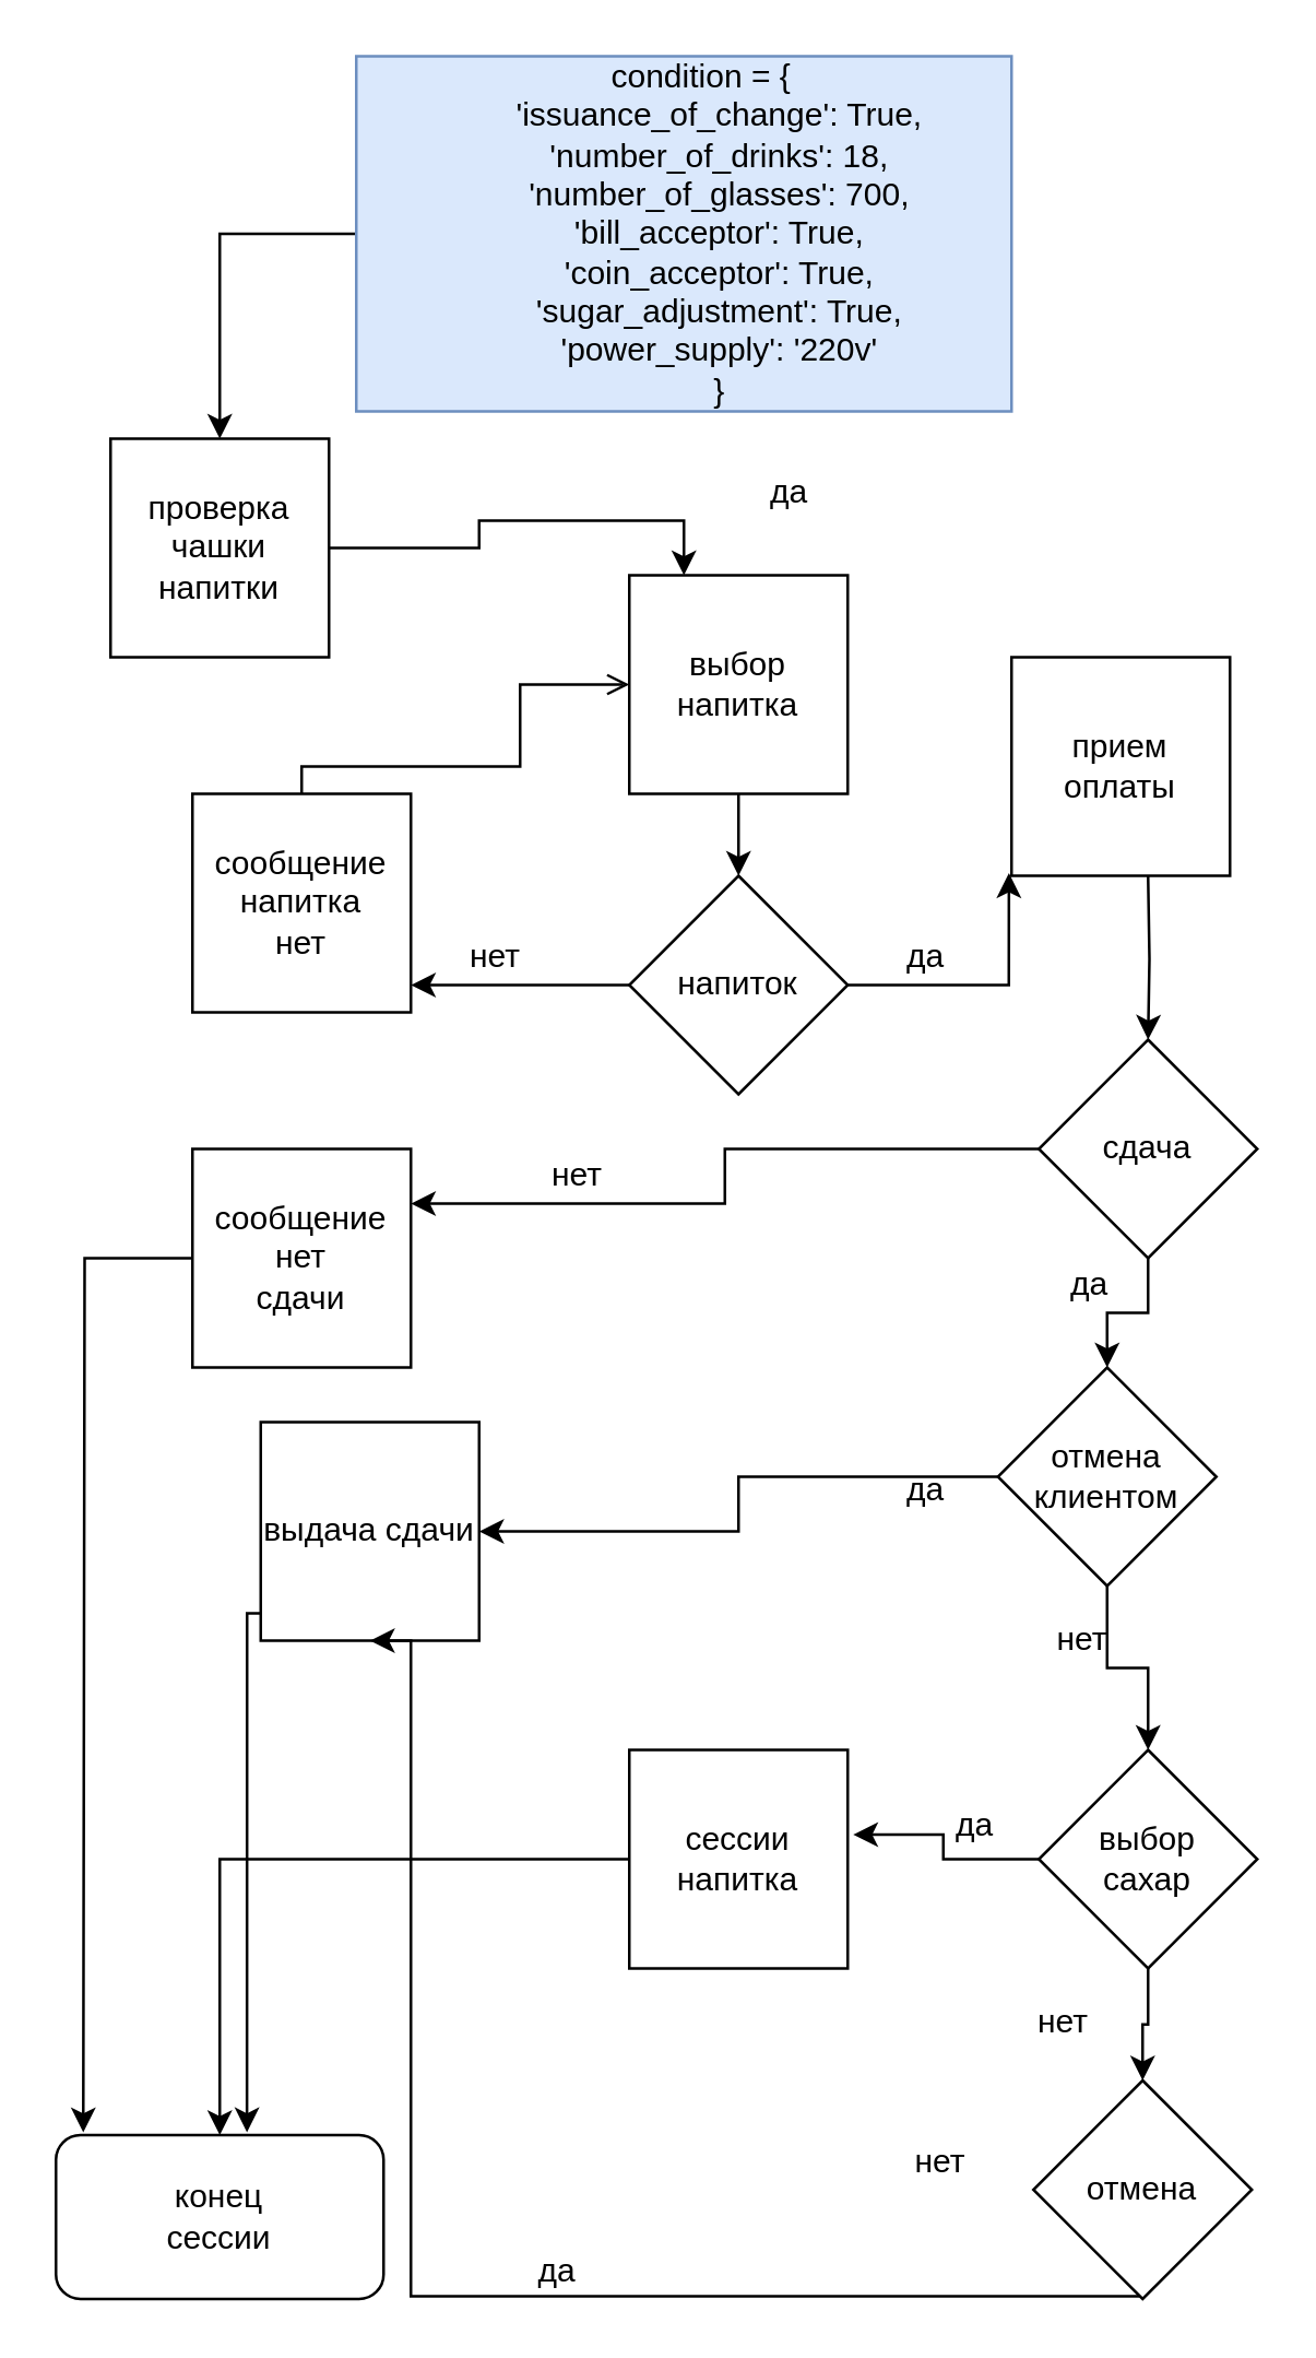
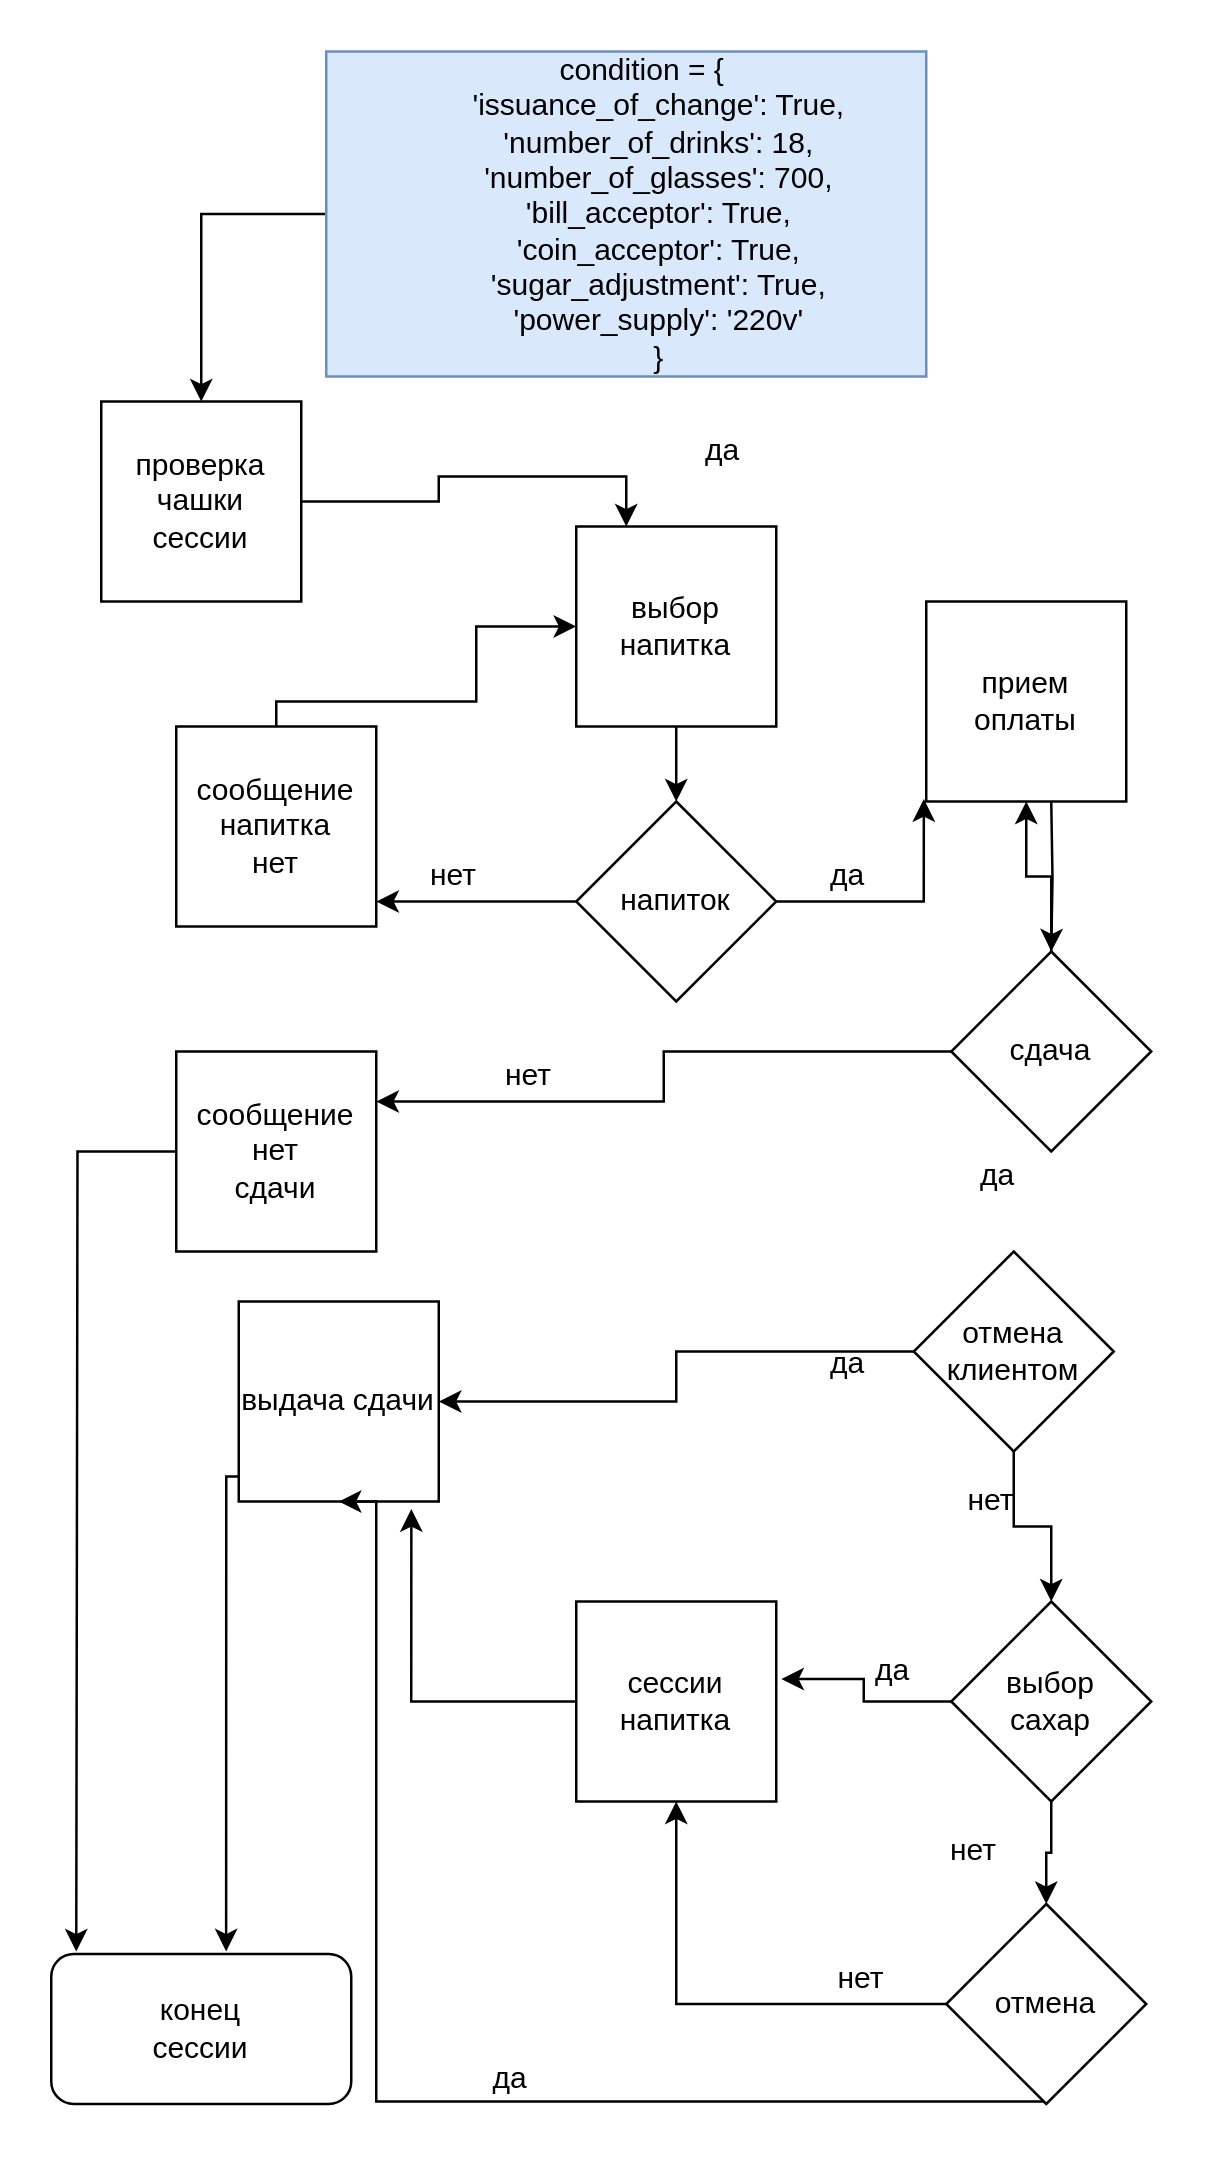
  <mxCell id="0" />
  <mxCell id="1" parent="0" />
  <mxCell id="2" value="" style="edgeStyle=orthogonalEdgeStyle;rounded=0;orthogonalLoop=1;jettySize=auto;html=1;align=center;" edge="1" parent="1" source="3" target="43"><mxGeometry relative="1" as="geometry" /></mxCell>
  <mxCell id="3" value="&amp;nbsp;&amp;nbsp;&amp;nbsp; condition = {&lt;br&gt;&amp;nbsp;&amp;nbsp;&amp;nbsp;&amp;nbsp;&amp;nbsp;&amp;nbsp;&amp;nbsp; 'issuance_of_change': True,&lt;br&gt;&amp;nbsp;&amp;nbsp;&amp;nbsp;&amp;nbsp;&amp;nbsp;&amp;nbsp;&amp;nbsp; 'number_of_drinks': 18,&lt;br&gt;&amp;nbsp;&amp;nbsp;&amp;nbsp;&amp;nbsp;&amp;nbsp;&amp;nbsp;&amp;nbsp; 'number_of_glasses': 700,&lt;br&gt;&amp;nbsp;&amp;nbsp;&amp;nbsp;&amp;nbsp;&amp;nbsp;&amp;nbsp;&amp;nbsp; 'bill_acceptor': True,&lt;br&gt;&amp;nbsp;&amp;nbsp;&amp;nbsp;&amp;nbsp;&amp;nbsp;&amp;nbsp;&amp;nbsp; 'coin_acceptor': True,&lt;br&gt;&amp;nbsp;&amp;nbsp;&amp;nbsp;&amp;nbsp;&amp;nbsp;&amp;nbsp;&amp;nbsp; 'sugar_adjustment': True,&lt;br&gt;&amp;nbsp;&amp;nbsp;&amp;nbsp;&amp;nbsp;&amp;nbsp;&amp;nbsp;&amp;nbsp; 'power_supply': '220v'&lt;br&gt;&amp;nbsp;&amp;nbsp;&amp;nbsp;&amp;nbsp;&amp;nbsp;&amp;nbsp;&amp;nbsp; }" style="rounded=0;whiteSpace=wrap;html=1;fillColor=#dae8fc;strokeColor=#6c8ebf;" vertex="1" parent="1"><mxGeometry x="130" y="20" width="240" height="130" as="geometry" /></mxCell>
  <mxCell id="4" value="" style="edgeStyle=orthogonalEdgeStyle;rounded=0;orthogonalLoop=1;jettySize=auto;html=1;align=center;" edge="1" parent="1" source="5"><mxGeometry relative="1" as="geometry"><mxPoint x="270" y="320" as="targetPoint" /></mxGeometry></mxCell>
  <mxCell id="5" value="выбор напитка" style="whiteSpace=wrap;html=1;aspect=fixed;" vertex="1" parent="1"><mxGeometry x="230" y="210" width="80" height="80" as="geometry" /></mxCell>
- <mxCell id="6" value="" style="edgeStyle=orthogonalEdgeStyle;rounded=0;orthogonalLoop=1;jettySize=auto;html=1;align=center;entryX=0;entryY=0.5;entryDx=0;entryDy=0;endArrow=open;" edge="1" parent="1" source="7" target="5"><mxGeometry relative="1" as="geometry"><mxPoint x="150" y="250" as="targetPoint" /><Array as="points"><mxPoint x="110" y="280" /><mxPoint x="190" y="280" /><mxPoint x="190" y="250" /></Array></mxGeometry></mxCell>
+ <mxCell id="6" value="" style="edgeStyle=orthogonalEdgeStyle;rounded=0;orthogonalLoop=1;jettySize=auto;html=1;align=center;entryX=0;entryY=0.5;entryDx=0;entryDy=0;" edge="1" parent="1" source="7" target="5"><mxGeometry relative="1" as="geometry"><mxPoint x="150" y="250" as="targetPoint" /><Array as="points"><mxPoint x="110" y="280" /><mxPoint x="190" y="280" /><mxPoint x="190" y="250" /></Array></mxGeometry></mxCell>
  <mxCell id="7" value="&lt;div&gt;сообщение&lt;/div&gt;&lt;div&gt;напитка&lt;/div&gt;&lt;div&gt;нет&lt;br&gt;&lt;/div&gt;" style="whiteSpace=wrap;html=1;aspect=fixed;" vertex="1" parent="1"><mxGeometry x="70" y="290" width="80" height="80" as="geometry" /></mxCell>
  <mxCell id="8" value="" style="edgeStyle=orthogonalEdgeStyle;rounded=0;orthogonalLoop=1;jettySize=auto;html=1;align=center;" edge="1" parent="1" source="9"><mxGeometry relative="1" as="geometry"><mxPoint x="150" y="360" as="targetPoint" /></mxGeometry></mxCell>
  <mxCell id="9" value="нет" style="text;html=1;resizable=0;points=[];autosize=1;align=left;verticalAlign=top;spacingTop=-4;" vertex="1" parent="1"><mxGeometry x="240" y="350" width="40" height="20" as="geometry" /></mxCell>
  <mxCell id="10" value="" style="edgeStyle=orthogonalEdgeStyle;rounded=0;orthogonalLoop=1;jettySize=auto;html=1;align=center;entryX=-0.012;entryY=0.988;entryDx=0;entryDy=0;entryPerimeter=0;" edge="1" parent="1" source="11" target="21"><mxGeometry relative="1" as="geometry"><mxPoint x="380" y="280" as="targetPoint" /><Array as="points"><mxPoint x="369" y="360" /></Array></mxGeometry></mxCell>
  <mxCell id="11" value="напиток" style="rhombus;whiteSpace=wrap;html=1;" vertex="1" parent="1"><mxGeometry x="230" y="320" width="80" height="80" as="geometry" /></mxCell>
  <mxCell id="12" value="" style="edgeStyle=orthogonalEdgeStyle;rounded=0;orthogonalLoop=1;jettySize=auto;html=1;align=center;" edge="1" parent="1" target="15"><mxGeometry relative="1" as="geometry"><mxPoint x="420" y="320" as="sourcePoint" /></mxGeometry></mxCell>
  <mxCell id="13" value="" style="edgeStyle=orthogonalEdgeStyle;rounded=0;orthogonalLoop=1;jettySize=auto;html=1;align=center;entryX=1;entryY=0.25;entryDx=0;entryDy=0;" edge="1" parent="1" source="15" target="23"><mxGeometry relative="1" as="geometry"><mxPoint x="160" y="440" as="targetPoint" /></mxGeometry></mxCell>
- <mxCell id="14" value="" style="edgeStyle=orthogonalEdgeStyle;rounded=0;orthogonalLoop=1;jettySize=auto;html=1;align=center;" edge="1" parent="1" source="15" target="18"><mxGeometry relative="1" as="geometry" /></mxCell>
+ <mxCell id="14" value="" style="edgeStyle=orthogonalEdgeStyle;rounded=0;orthogonalLoop=1;jettySize=auto;html=1;align=center;" edge="1" parent="1" source="15" target="21"><mxGeometry relative="1" as="geometry" /></mxCell>
  <mxCell id="15" value="сдача" style="rhombus;whiteSpace=wrap;html=1;" vertex="1" parent="1"><mxGeometry x="380" y="380" width="80" height="80" as="geometry" /></mxCell>
  <mxCell id="16" value="" style="edgeStyle=orthogonalEdgeStyle;rounded=0;orthogonalLoop=1;jettySize=auto;html=1;align=center;entryX=0.5;entryY=0;entryDx=0;entryDy=0;" edge="1" parent="1" source="18" target="34"><mxGeometry relative="1" as="geometry"><mxPoint x="420" y="650" as="targetPoint" /></mxGeometry></mxCell>
  <mxCell id="17" value="" style="edgeStyle=orthogonalEdgeStyle;rounded=0;orthogonalLoop=1;jettySize=auto;html=1;align=center;entryX=1;entryY=0.5;entryDx=0;entryDy=0;" edge="1" parent="1" source="18" target="27"><mxGeometry relative="1" as="geometry"><mxPoint x="300" y="540" as="targetPoint" /></mxGeometry></mxCell>
  <mxCell id="18" value="&lt;div&gt;отмена&lt;/div&gt;&lt;div&gt;клиентом&lt;br&gt;&lt;/div&gt;" style="rhombus;whiteSpace=wrap;html=1;" vertex="1" parent="1"><mxGeometry x="365" y="500" width="80" height="80" as="geometry" /></mxCell>
  <mxCell id="19" value="да" style="text;html=1;resizable=0;points=[];autosize=1;align=left;verticalAlign=top;spacingTop=-4;" vertex="1" parent="1"><mxGeometry x="330" y="340" width="30" height="20" as="geometry" /></mxCell>
  <mxCell id="20" value="нет" style="text;html=1;resizable=0;points=[];autosize=1;align=left;verticalAlign=top;spacingTop=-4;" vertex="1" parent="1"><mxGeometry x="170" y="340" width="40" height="20" as="geometry" /></mxCell>
  <mxCell id="21" value="&lt;div&gt;прием&lt;/div&gt;&lt;div&gt;оплаты&lt;br&gt;&lt;/div&gt;" style="whiteSpace=wrap;html=1;aspect=fixed;" vertex="1" parent="1"><mxGeometry x="370" y="240" width="80" height="80" as="geometry" /></mxCell>
  <mxCell id="22" value="" style="edgeStyle=orthogonalEdgeStyle;rounded=0;orthogonalLoop=1;jettySize=auto;html=1;align=center;" edge="1" parent="1" source="23"><mxGeometry relative="1" as="geometry"><mxPoint x="30" y="780" as="targetPoint" /></mxGeometry></mxCell>
  <mxCell id="23" value="&lt;div&gt;сообщение&lt;/div&gt;&lt;div&gt;нет&lt;/div&gt;&lt;div&gt;сдачи&lt;br&gt;&lt;/div&gt;" style="whiteSpace=wrap;html=1;aspect=fixed;" vertex="1" parent="1"><mxGeometry x="70" y="420" width="80" height="80" as="geometry" /></mxCell>
  <mxCell id="24" value="&lt;div&gt;нет&lt;/div&gt;" style="text;html=1;resizable=0;points=[];autosize=1;align=left;verticalAlign=top;spacingTop=-4;" vertex="1" parent="1"><mxGeometry x="200" y="420" width="40" height="20" as="geometry" /></mxCell>
  <mxCell id="25" value="да" style="text;html=1;resizable=0;points=[];autosize=1;align=left;verticalAlign=top;spacingTop=-4;" vertex="1" parent="1"><mxGeometry x="390" y="460" width="30" height="20" as="geometry" /></mxCell>
  <mxCell id="26" style="edgeStyle=orthogonalEdgeStyle;rounded=0;orthogonalLoop=1;jettySize=auto;html=1;align=center;entryX=0.583;entryY=-0.017;entryDx=0;entryDy=0;entryPerimeter=0;" edge="1" parent="1" source="27" target="45"><mxGeometry relative="1" as="geometry"><mxPoint x="90" y="770" as="targetPoint" /><Array as="points"><mxPoint x="90" y="590" /></Array></mxGeometry></mxCell>
  <mxCell id="27" value="выдача сдачи" style="whiteSpace=wrap;html=1;aspect=fixed;" vertex="1" parent="1"><mxGeometry x="95" y="520" width="80" height="80" as="geometry" /></mxCell>
  <mxCell id="28" value="да" style="text;html=1;resizable=0;points=[];autosize=1;align=left;verticalAlign=top;spacingTop=-4;direction=south;" vertex="1" parent="1"><mxGeometry x="330" y="535" width="20" height="30" as="geometry" /></mxCell>
  <mxCell id="29" value="нет" style="text;html=1;resizable=0;points=[];autosize=1;align=left;verticalAlign=top;spacingTop=-4;" vertex="1" parent="1"><mxGeometry x="385" y="590" width="40" height="20" as="geometry" /></mxCell>
- <mxCell id="30" value="" style="edgeStyle=orthogonalEdgeStyle;rounded=0;orthogonalLoop=1;jettySize=auto;html=1;align=center;" edge="1" parent="1" source="31" target="45"><mxGeometry relative="1" as="geometry"><mxPoint x="140" y="660" as="targetPoint" /></mxGeometry></mxCell>
+ <mxCell id="30" value="" style="edgeStyle=orthogonalEdgeStyle;rounded=0;orthogonalLoop=1;jettySize=auto;html=1;align=center;entryX=0.863;entryY=1.038;entryDx=0;entryDy=0;entryPerimeter=0;" edge="1" parent="1" source="31" target="27"><mxGeometry relative="1" as="geometry"><mxPoint x="140" y="660" as="targetPoint" /></mxGeometry></mxCell>
  <mxCell id="31" value="&lt;div&gt;сессии&lt;/div&gt;&lt;div&gt;напитка&lt;br&gt;&lt;/div&gt;" style="whiteSpace=wrap;html=1;aspect=fixed;" vertex="1" parent="1"><mxGeometry x="230" y="640" width="80" height="80" as="geometry" /></mxCell>
  <mxCell id="32" style="edgeStyle=orthogonalEdgeStyle;rounded=0;orthogonalLoop=1;jettySize=auto;html=1;entryX=1.025;entryY=0.388;entryDx=0;entryDy=0;entryPerimeter=0;align=center;" edge="1" parent="1" source="34" target="31"><mxGeometry relative="1" as="geometry" /></mxCell>
  <mxCell id="33" value="" style="edgeStyle=orthogonalEdgeStyle;rounded=0;orthogonalLoop=1;jettySize=auto;html=1;align=center;" edge="1" parent="1" source="34" target="37"><mxGeometry relative="1" as="geometry" /></mxCell>
  <mxCell id="34" value="&lt;div&gt;выбор&lt;/div&gt;&lt;div&gt;сахар&lt;br&gt;&lt;/div&gt;" style="rhombus;whiteSpace=wrap;html=1;" vertex="1" parent="1"><mxGeometry x="380" y="640" width="80" height="80" as="geometry" /></mxCell>
+ <mxCell id="35" style="edgeStyle=orthogonalEdgeStyle;rounded=0;orthogonalLoop=1;jettySize=auto;html=1;entryX=0.5;entryY=1;entryDx=0;entryDy=0;align=center;" edge="1" parent="1" source="37" target="31"><mxGeometry relative="1" as="geometry" /></mxCell>
  <mxCell id="36" style="edgeStyle=orthogonalEdgeStyle;rounded=0;orthogonalLoop=1;jettySize=auto;html=1;entryX=0.5;entryY=1;entryDx=0;entryDy=0;align=center;" edge="1" parent="1" source="37" target="27"><mxGeometry relative="1" as="geometry"><Array as="points"><mxPoint x="150" y="840" /></Array></mxGeometry></mxCell>
  <mxCell id="37" value="отмена" style="rhombus;whiteSpace=wrap;html=1;" vertex="1" parent="1"><mxGeometry x="378" y="761" width="80" height="80" as="geometry" /></mxCell>
  <mxCell id="38" value="да" style="text;html=1;resizable=0;points=[];autosize=1;align=left;verticalAlign=top;spacingTop=-4;" vertex="1" parent="1"><mxGeometry x="348" y="658" width="30" height="20" as="geometry" /></mxCell>
  <mxCell id="39" value="нет" style="text;html=1;resizable=0;points=[];autosize=1;align=left;verticalAlign=top;spacingTop=-4;" vertex="1" parent="1"><mxGeometry x="378" y="730" width="40" height="20" as="geometry" /></mxCell>
  <mxCell id="40" value="нет" style="text;html=1;resizable=0;points=[];autosize=1;align=left;verticalAlign=top;spacingTop=-4;" vertex="1" parent="1"><mxGeometry x="333" y="781" width="40" height="20" as="geometry" /></mxCell>
  <mxCell id="41" value="да" style="text;html=1;resizable=0;points=[];autosize=1;align=left;verticalAlign=top;spacingTop=-4;" vertex="1" parent="1"><mxGeometry x="195" y="821" width="30" height="20" as="geometry" /></mxCell>
  <mxCell id="42" value="" style="edgeStyle=orthogonalEdgeStyle;rounded=0;orthogonalLoop=1;jettySize=auto;html=1;align=center;entryX=0.25;entryY=0;entryDx=0;entryDy=0;" edge="1" parent="1" source="43" target="5"><mxGeometry relative="1" as="geometry"><mxPoint x="250" y="200" as="targetPoint" /></mxGeometry></mxCell>
- <mxCell id="43" value="&lt;div&gt;проверка&lt;/div&gt;&lt;div&gt;чашки&lt;/div&gt;&lt;div&gt;напитки&lt;br&gt;&lt;/div&gt;" style="whiteSpace=wrap;html=1;aspect=fixed;" vertex="1" parent="1"><mxGeometry x="40" y="160" width="80" height="80" as="geometry" /></mxCell>
+ <mxCell id="43" value="&lt;div&gt;проверка&lt;/div&gt;&lt;div&gt;чашки&lt;/div&gt;&lt;div&gt;сессии&lt;br&gt;&lt;/div&gt;" style="whiteSpace=wrap;html=1;aspect=fixed;" vertex="1" parent="1"><mxGeometry x="40" y="160" width="80" height="80" as="geometry" /></mxCell>
  <mxCell id="44" value="да" style="text;html=1;resizable=0;points=[];autosize=1;align=left;verticalAlign=top;spacingTop=-4;" vertex="1" parent="1"><mxGeometry x="280" y="170" width="30" height="20" as="geometry" /></mxCell>
  <mxCell id="45" value="&lt;div&gt;конец&lt;/div&gt;&lt;div&gt;сессии&lt;br&gt;&lt;/div&gt;" style="rounded=1;whiteSpace=wrap;html=1;" vertex="1" parent="1"><mxGeometry x="20" y="781" width="120" height="60" as="geometry" /></mxCell>
